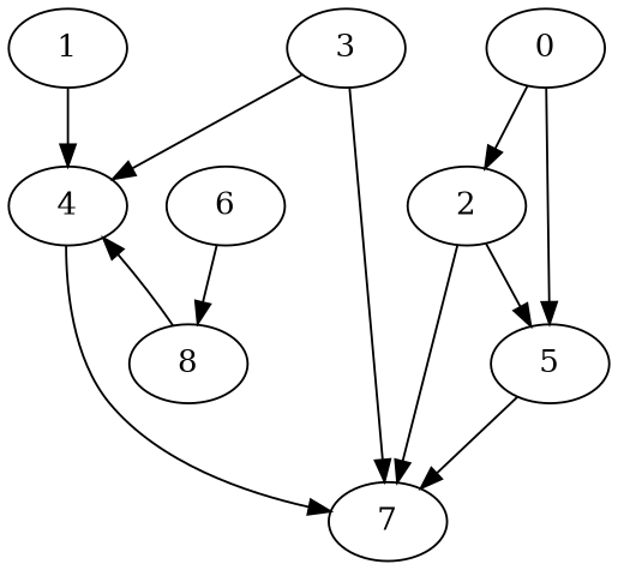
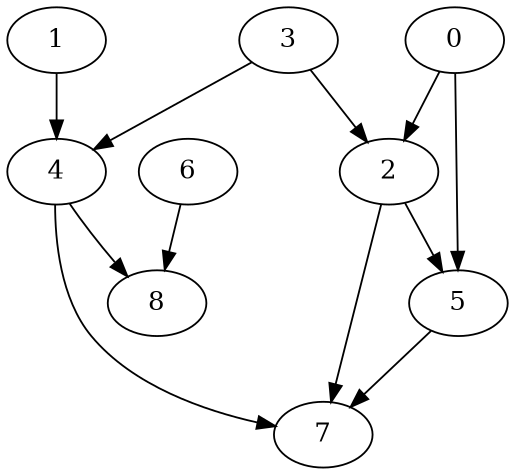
  digraph {
    node [Weight=91]
    edge [Weight=10]
    0 [Weight=114]
    2 [Weight=45]
    5
    7 [Weight=114]
    4
    8 [Weight=68]
    6 [Weight=23]
    1
    3 [Weight=45]
    0 -> 2 [Weight=9]
    0 -> 5 [Weight=7]
    2 -> 5
    2 -> 7
    5 -> 7 [Weight=6]
    4 -> 7 [Weight=4]
-   8 -> 4 [Weight=3]
+   4 -> 8 [Weight=3]
    6 -> 8 [Weight=6]
    1 -> 4 [Weight=4]
-   3 -> 7 [Weight=5]
+   3 -> 2 [Weight=5]
    3 -> 4 [Weight=5]
  }
